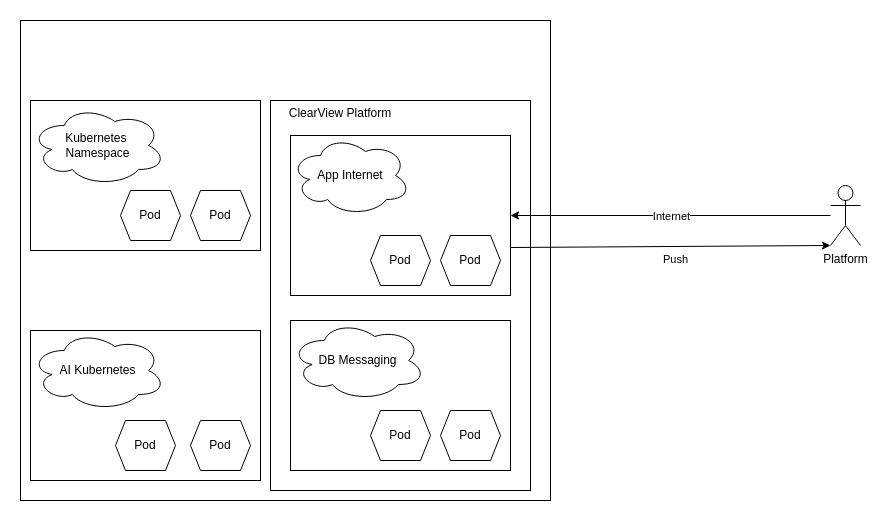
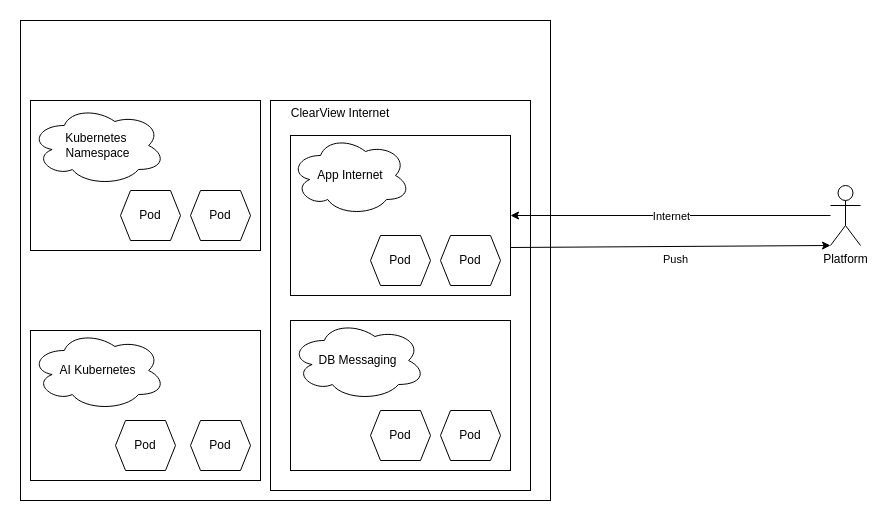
  <mxCell id="0" />
  <mxCell id="1" parent="0" />
  <mxCell id="2" value="" style="rounded=0;whiteSpace=wrap;html=1;" vertex="1" parent="1"><mxGeometry x="20" y="20" width="530" height="480" as="geometry" /></mxCell>
  <mxCell id="3" value="" style="rounded=0;whiteSpace=wrap;html=1;" vertex="1" parent="1"><mxGeometry x="270" y="100" width="260" height="390" as="geometry" /></mxCell>
  <mxCell id="4" value="Platform" style="shape=umlActor;verticalLabelPosition=bottom;verticalAlign=top;html=1;outlineConnect=0;" vertex="1" parent="1"><mxGeometry x="830" y="185" width="30" height="60" as="geometry" /></mxCell>
  <mxCell id="5" value="" style="endArrow=classic;html=1;rounded=0;entryX=1;entryY=0.5;entryDx=0;entryDy=0;" edge="1" parent="1" source="4" target="7"><mxGeometry relative="1" as="geometry"><mxPoint x="350" y="270" as="sourcePoint" /><mxPoint x="600" y="280" as="targetPoint" /></mxGeometry></mxCell>
  <mxCell id="6" value="Internet" style="edgeLabel;resizable=0;html=1;;align=center;verticalAlign=middle;" connectable="0" vertex="1" parent="5"><mxGeometry relative="1" as="geometry" /></mxCell>
  <mxCell id="7" value="" style="rounded=0;whiteSpace=wrap;html=1;" vertex="1" parent="1"><mxGeometry x="290" y="135" width="220" height="160" as="geometry" /></mxCell>
  <mxCell id="8" value="&lt;div&gt;App Internet&lt;/div&gt;" style="ellipse;shape=cloud;whiteSpace=wrap;html=1;" vertex="1" parent="1"><mxGeometry x="290" y="135" width="120" height="80" as="geometry" /></mxCell>
  <mxCell id="9" value="Pod" style="shape=hexagon;perimeter=hexagonPerimeter2;whiteSpace=wrap;html=1;fixedSize=1;size=10;" vertex="1" parent="1"><mxGeometry x="370" y="235" width="60" height="50" as="geometry" /></mxCell>
  <mxCell id="10" value="Pod" style="shape=hexagon;perimeter=hexagonPerimeter2;whiteSpace=wrap;html=1;fixedSize=1;size=10;" vertex="1" parent="1"><mxGeometry x="440" y="235" width="60" height="50" as="geometry" /></mxCell>
  <mxCell id="11" value="" style="rounded=0;whiteSpace=wrap;html=1;" vertex="1" parent="1"><mxGeometry x="290" y="320" width="220" height="150" as="geometry" /></mxCell>
  <mxCell id="12" value="DB Messaging" style="ellipse;shape=cloud;whiteSpace=wrap;html=1;" vertex="1" parent="1"><mxGeometry x="290" y="320" width="135" height="80" as="geometry" /></mxCell>
  <mxCell id="13" value="Pod" style="shape=hexagon;perimeter=hexagonPerimeter2;whiteSpace=wrap;html=1;fixedSize=1;size=10;" vertex="1" parent="1"><mxGeometry x="370" y="410" width="60" height="50" as="geometry" /></mxCell>
  <mxCell id="14" value="Pod" style="shape=hexagon;perimeter=hexagonPerimeter2;whiteSpace=wrap;html=1;fixedSize=1;size=10;" vertex="1" parent="1"><mxGeometry x="440" y="410" width="60" height="50" as="geometry" /></mxCell>
- <mxCell id="15" value="ClearView Platform&lt;div&gt;&lt;br&gt;&lt;/div&gt;" style="text;html=1;align=center;verticalAlign=middle;whiteSpace=wrap;rounded=0;" vertex="1" parent="1"><mxGeometry x="270" y="110" width="140" height="20" as="geometry" /></mxCell>
+ <mxCell id="15" value="ClearView Internet&lt;div&gt;&lt;br&gt;&lt;/div&gt;" style="text;html=1;align=center;verticalAlign=middle;whiteSpace=wrap;rounded=0;" vertex="1" parent="1"><mxGeometry x="270" y="110" width="140" height="20" as="geometry" /></mxCell>
  <mxCell id="16" value="" style="rounded=0;whiteSpace=wrap;html=1;" vertex="1" parent="1"><mxGeometry x="30" y="100" width="230" height="150" as="geometry" /></mxCell>
  <mxCell id="17" value="Kubernetes&amp;nbsp;&lt;div&gt;Namespace&lt;/div&gt;" style="ellipse;shape=cloud;whiteSpace=wrap;html=1;" vertex="1" parent="1"><mxGeometry x="30" y="105" width="135" height="80" as="geometry" /></mxCell>
  <mxCell id="18" value="Pod" style="shape=hexagon;perimeter=hexagonPerimeter2;whiteSpace=wrap;html=1;fixedSize=1;size=10;" vertex="1" parent="1"><mxGeometry x="120" y="190" width="60" height="50" as="geometry" /></mxCell>
  <mxCell id="19" value="Pod" style="shape=hexagon;perimeter=hexagonPerimeter2;whiteSpace=wrap;html=1;fixedSize=1;size=10;" vertex="1" parent="1"><mxGeometry x="190" y="190" width="60" height="50" as="geometry" /></mxCell>
  <mxCell id="20" value="" style="endArrow=classic;html=1;rounded=0;entryX=0;entryY=1;entryDx=0;entryDy=0;entryPerimeter=0;exitX=1;exitY=0.7;exitDx=0;exitDy=0;exitPerimeter=0;" edge="1" parent="1" source="7" target="4"><mxGeometry relative="1" as="geometry"><mxPoint x="323" y="250" as="sourcePoint" /><mxPoint x="460" y="270" as="targetPoint" /></mxGeometry></mxCell>
  <mxCell id="21" value="Push" style="edgeLabel;html=1;align=center;verticalAlign=middle;resizable=0;points=[];" vertex="1" connectable="0" parent="20"><mxGeometry x="-0.004" y="-3" relative="1" as="geometry"><mxPoint x="5" y="9" as="offset" /></mxGeometry></mxCell>
  <mxCell id="22" style="edgeStyle=orthogonalEdgeStyle;rounded=0;orthogonalLoop=1;jettySize=auto;html=1;exitX=0.5;exitY=1;exitDx=0;exitDy=0;" edge="1" parent="1" source="7" target="7"><mxGeometry relative="1" as="geometry" /></mxCell>
  <mxCell id="23" value="" style="rounded=0;whiteSpace=wrap;html=1;" vertex="1" parent="1"><mxGeometry x="30" y="330" width="230" height="150" as="geometry" /></mxCell>
  <mxCell id="24" value="&lt;div&gt;AI Kubernetes&lt;/div&gt;" style="ellipse;shape=cloud;whiteSpace=wrap;html=1;" vertex="1" parent="1"><mxGeometry x="30" y="330" width="135" height="80" as="geometry" /></mxCell>
  <mxCell id="25" value="Pod" style="shape=hexagon;perimeter=hexagonPerimeter2;whiteSpace=wrap;html=1;fixedSize=1;size=10;" vertex="1" parent="1"><mxGeometry x="115" y="420" width="60" height="50" as="geometry" /></mxCell>
  <mxCell id="26" value="Pod" style="shape=hexagon;perimeter=hexagonPerimeter2;whiteSpace=wrap;html=1;fixedSize=1;size=10;" vertex="1" parent="1"><mxGeometry x="190" y="420" width="60" height="50" as="geometry" /></mxCell>
